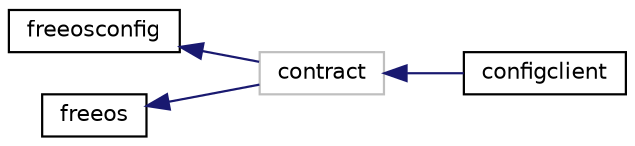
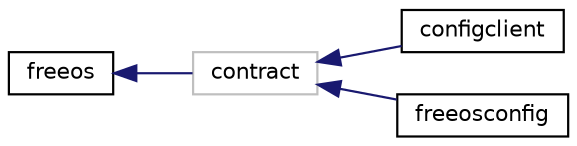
  digraph {
    rankdir=LR
    node [color=black fillcolor=white fontname=Helvetica fontsize=10 shape=record style=filled]
    edge [color=midnightblue dir=back fontname=Helvetica fontsize=10 labelfontname=Helvetica labelfontsize=10 style=solid]
    n1 [color=grey75 height=0.2 label=contract width=0.4]
    n2 [height=0.2 label=configclient width=0.4]
    n3 [height=0.2 label=freeosconfig width=0.4]
    n4 [height=0.2 label=freeos width=0.4]
    n1 -> n2
-   n3 -> n1
+   n1 -> n3
    n4 -> n1
  }
